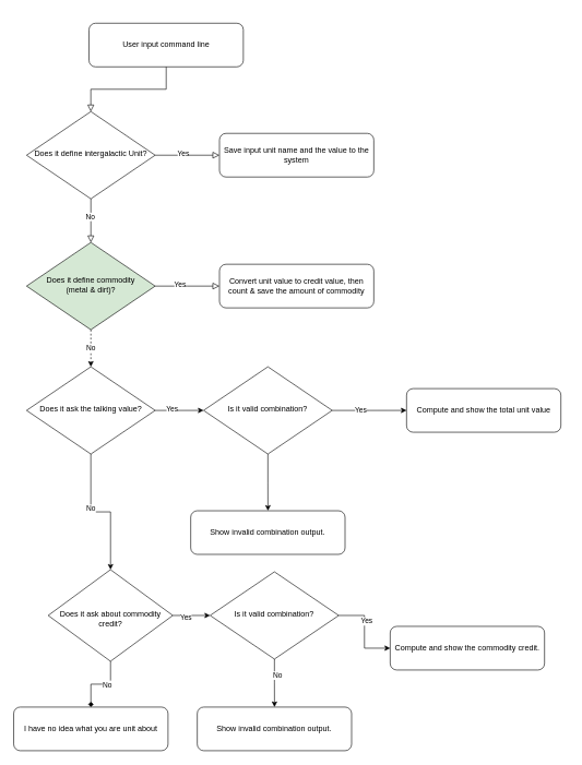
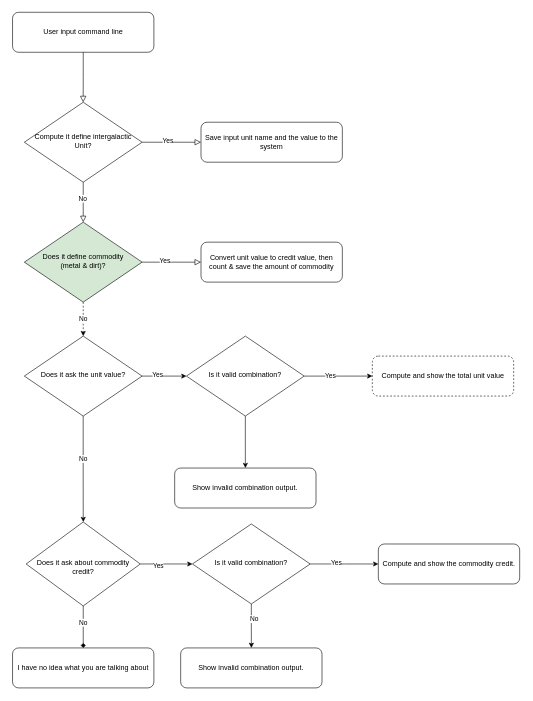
  <mxCell id="0" />
  <mxCell id="1" parent="0" />
- <mxCell id="2" value="I have no idea what you are unit about" style="rounded=1;whiteSpace=wrap;html=1;fontSize=12;glass=0;strokeWidth=1;shadow=0;" parent="1" vertex="1"><mxGeometry x="20" y="1080.003" width="235.714" height="66.667" as="geometry" /></mxCell>
+ <mxCell id="2" value="I have no idea what you are talking about" style="rounded=1;whiteSpace=wrap;html=1;fontSize=12;glass=0;strokeWidth=1;shadow=0;" parent="1" vertex="1"><mxGeometry x="20" y="1080.003" width="235.714" height="66.667" as="geometry" /></mxCell>
  <mxCell id="3" style="edgeStyle=orthogonalEdgeStyle;rounded=0;orthogonalLoop=1;jettySize=auto;html=1;endArrow=diamond;" edge="1" parent="1" source="7" target="2"><mxGeometry relative="1" as="geometry" /></mxCell>
  <mxCell id="4" value="No" style="edgeLabel;html=1;align=center;verticalAlign=middle;resizable=0;points=[];" vertex="1" connectable="0" parent="3"><mxGeometry x="-0.201" relative="1" as="geometry"><mxPoint as="offset" /></mxGeometry></mxCell>
  <mxCell id="5" value="" style="edgeStyle=orthogonalEdgeStyle;rounded=0;orthogonalLoop=1;jettySize=auto;html=1;" edge="1" parent="1" source="7" target="37"><mxGeometry relative="1" as="geometry" /></mxCell>
  <mxCell id="6" value="Yes" style="edgeLabel;html=1;align=center;verticalAlign=middle;resizable=0;points=[];" vertex="1" connectable="0" parent="5"><mxGeometry x="-0.334" y="-2" relative="1" as="geometry"><mxPoint as="offset" /></mxGeometry></mxCell>
- <mxCell id="7" value="&lt;br&gt;Does it ask about commodity credit?" style="rhombus;whiteSpace=wrap;html=1;shadow=0;fontFamily=Helvetica;fontSize=12;align=center;strokeWidth=1;spacing=6;spacingTop=-4;" vertex="1" parent="1"><mxGeometry x="72.68" y="870" width="190.36" height="140" as="geometry" /></mxCell>
- <mxCell id="8" value="User input command line" style="rounded=1;whiteSpace=wrap;html=1;fontSize=12;glass=0;strokeWidth=1;shadow=0;" parent="1" vertex="1"><mxGeometry x="135" y="35" width="235.714" height="66.667" as="geometry" /></mxCell>
- <mxCell id="9" value="Does it define intergalactic Unit?" style="rhombus;whiteSpace=wrap;html=1;shadow=0;fontFamily=Helvetica;fontSize=12;align=center;strokeWidth=1;spacing=6;spacingTop=-4;" parent="1" vertex="1"><mxGeometry x="39.643" y="170" width="196.429" height="133.333" as="geometry" /></mxCell>
+ <mxCell id="7" value="&lt;br&gt;Does it ask about commodity credit?" style="rhombus;whiteSpace=wrap;html=1;shadow=0;fontFamily=Helvetica;fontSize=12;align=center;strokeWidth=1;spacing=6;spacingTop=-4;" vertex="1" parent="1"><mxGeometry x="42.68" y="870" width="190.36" height="140" as="geometry" /></mxCell>
+ <mxCell id="8" value="User input command line" style="rounded=1;whiteSpace=wrap;html=1;fontSize=12;glass=0;strokeWidth=1;shadow=0;" parent="1" vertex="1"><mxGeometry x="20" y="20" width="235.714" height="66.667" as="geometry" /></mxCell>
+ <mxCell id="9" value="Compute it define intergalactic Unit?" style="rhombus;whiteSpace=wrap;html=1;shadow=0;fontFamily=Helvetica;fontSize=12;align=center;strokeWidth=1;spacing=6;spacingTop=-4;" parent="1" vertex="1"><mxGeometry x="39.643" y="170" width="196.429" height="133.333" as="geometry" /></mxCell>
  <mxCell id="10" value="" style="rounded=0;html=1;jettySize=auto;orthogonalLoop=1;fontSize=11;endArrow=block;endFill=0;endSize=8;strokeWidth=1;shadow=0;labelBackgroundColor=none;edgeStyle=orthogonalEdgeStyle;" parent="1" source="8" target="9" edge="1"><mxGeometry x="80" y="90" as="geometry" /></mxCell>
  <mxCell id="11" value="Save input unit name and the value to the system" style="rounded=1;whiteSpace=wrap;html=1;fontSize=12;glass=0;strokeWidth=1;shadow=0;" parent="1" vertex="1"><mxGeometry x="334.286" y="203.333" width="235.714" height="66.667" as="geometry" /></mxCell>
  <mxCell id="12" value="" style="edgeStyle=orthogonalEdgeStyle;rounded=0;html=1;jettySize=auto;orthogonalLoop=1;fontSize=11;endArrow=block;endFill=0;endSize=8;strokeWidth=1;shadow=0;labelBackgroundColor=none;" parent="1" source="9" target="11" edge="1"><mxGeometry x="80" y="90" as="geometry"><mxPoint as="offset" /></mxGeometry></mxCell>
  <mxCell id="13" value="Yes" style="edgeLabel;html=1;align=center;verticalAlign=middle;resizable=0;points=[];" vertex="1" connectable="0" parent="12"><mxGeometry relative="1" as="geometry"><mxPoint x="-7" y="-2" as="offset" /></mxGeometry></mxCell>
  <mxCell id="14" style="edgeStyle=orthogonalEdgeStyle;rounded=0;orthogonalLoop=1;jettySize=auto;html=1;dashed=1;" edge="1" parent="1" source="16" target="26"><mxGeometry relative="1" as="geometry" /></mxCell>
  <mxCell id="15" value="No" style="edgeLabel;html=1;align=center;verticalAlign=middle;resizable=0;points=[];" vertex="1" connectable="0" parent="14"><mxGeometry x="-0.024" relative="1" as="geometry"><mxPoint as="offset" /></mxGeometry></mxCell>
  <mxCell id="16" value="Does it define commodity&lt;br&gt;(metal &amp;amp; dirt)?" style="rhombus;whiteSpace=wrap;html=1;shadow=0;fontFamily=Helvetica;fontSize=12;align=center;strokeWidth=1;spacing=6;spacingTop=-4;fillColor=#d5e8d4;" parent="1" vertex="1"><mxGeometry x="39.643" y="370" width="196.429" height="133.333" as="geometry" /></mxCell>
  <mxCell id="17" value="" style="rounded=0;html=1;jettySize=auto;orthogonalLoop=1;fontSize=11;endArrow=block;endFill=0;endSize=8;strokeWidth=1;shadow=0;labelBackgroundColor=none;edgeStyle=orthogonalEdgeStyle;" parent="1" source="9" target="16" edge="1"><mxGeometry x="80" y="90" as="geometry"><mxPoint as="offset" /></mxGeometry></mxCell>
  <mxCell id="18" value="No" style="edgeLabel;html=1;align=center;verticalAlign=middle;resizable=0;points=[];" vertex="1" connectable="0" parent="17"><mxGeometry relative="1" as="geometry"><mxPoint x="-1" y="-6" as="offset" /></mxGeometry></mxCell>
  <mxCell id="19" value="Convert unit value to credit value, then count &amp;amp; save the amount of commodity" style="rounded=1;whiteSpace=wrap;html=1;fontSize=12;glass=0;strokeWidth=1;shadow=0;" parent="1" vertex="1"><mxGeometry x="334.286" y="403.333" width="235.714" height="66.667" as="geometry" /></mxCell>
  <mxCell id="20" value="" style="edgeStyle=orthogonalEdgeStyle;rounded=0;html=1;jettySize=auto;orthogonalLoop=1;fontSize=11;endArrow=block;endFill=0;endSize=8;strokeWidth=1;shadow=0;labelBackgroundColor=none;" parent="1" source="16" target="19" edge="1"><mxGeometry x="80" y="90" as="geometry"><mxPoint as="offset" /></mxGeometry></mxCell>
  <mxCell id="21" value="Yes" style="edgeLabel;html=1;align=center;verticalAlign=middle;resizable=0;points=[];" vertex="1" connectable="0" parent="20"><mxGeometry relative="1" as="geometry"><mxPoint x="-12" y="-3" as="offset" /></mxGeometry></mxCell>
  <mxCell id="22" style="edgeStyle=orthogonalEdgeStyle;rounded=0;orthogonalLoop=1;jettySize=auto;html=1;" edge="1" parent="1" source="26" target="7"><mxGeometry relative="1" as="geometry" /></mxCell>
  <mxCell id="23" value="No" style="edgeLabel;html=1;align=center;verticalAlign=middle;resizable=0;points=[];" vertex="1" connectable="0" parent="22"><mxGeometry x="-0.2" relative="1" as="geometry"><mxPoint as="offset" /></mxGeometry></mxCell>
  <mxCell id="24" style="edgeStyle=orthogonalEdgeStyle;rounded=0;orthogonalLoop=1;jettySize=auto;html=1;entryX=0;entryY=0.5;entryDx=0;entryDy=0;" edge="1" parent="1" source="26" target="32"><mxGeometry relative="1" as="geometry" /></mxCell>
  <mxCell id="25" value="Yes" style="edgeLabel;html=1;align=center;verticalAlign=middle;resizable=0;points=[];" vertex="1" connectable="0" parent="24"><mxGeometry x="-0.325" y="3" relative="1" as="geometry"><mxPoint as="offset" /></mxGeometry></mxCell>
- <mxCell id="26" value="Does it ask the talking value?" style="rhombus;whiteSpace=wrap;html=1;shadow=0;fontFamily=Helvetica;fontSize=12;align=center;strokeWidth=1;spacing=6;spacingTop=-4;" vertex="1" parent="1"><mxGeometry x="39.643" y="560" width="196.429" height="133.333" as="geometry" /></mxCell>
- <mxCell id="27" value="Compute and show the total unit value" style="rounded=1;whiteSpace=wrap;html=1;fontSize=12;glass=0;strokeWidth=1;shadow=0;" vertex="1" parent="1"><mxGeometry x="619.996" y="593.333" width="235.714" height="66.667" as="geometry" /></mxCell>
- <mxCell id="28" value="Compute and show the commodity credit." style="rounded=1;whiteSpace=wrap;html=1;fontSize=12;glass=0;strokeWidth=1;shadow=0;" vertex="1" parent="1"><mxGeometry x="594.996" y="956.663" width="235.714" height="66.667" as="geometry" /></mxCell>
+ <mxCell id="26" value="Does it ask the unit value?" style="rhombus;whiteSpace=wrap;html=1;shadow=0;fontFamily=Helvetica;fontSize=12;align=center;strokeWidth=1;spacing=6;spacingTop=-4;" vertex="1" parent="1"><mxGeometry x="39.643" y="560" width="196.429" height="133.333" as="geometry" /></mxCell>
+ <mxCell id="27" value="Compute and show the total unit value" style="rounded=1;whiteSpace=wrap;html=1;fontSize=12;glass=0;strokeWidth=1;shadow=0;dashed=1;" vertex="1" parent="1"><mxGeometry x="619.996" y="593.333" width="235.714" height="66.667" as="geometry" /></mxCell>
+ <mxCell id="28" value="Compute and show the commodity credit." style="rounded=1;whiteSpace=wrap;html=1;fontSize=12;glass=0;strokeWidth=1;shadow=0;" vertex="1" parent="1"><mxGeometry x="629.996" y="906.663" width="235.714" height="66.667" as="geometry" /></mxCell>
  <mxCell id="29" style="edgeStyle=orthogonalEdgeStyle;rounded=0;orthogonalLoop=1;jettySize=auto;html=1;entryX=0;entryY=0.5;entryDx=0;entryDy=0;" edge="1" parent="1" source="32" target="27"><mxGeometry relative="1" as="geometry" /></mxCell>
  <mxCell id="30" value="Yes" style="edgeLabel;html=1;align=center;verticalAlign=middle;resizable=0;points=[];" vertex="1" connectable="0" parent="29"><mxGeometry x="-0.25" y="1" relative="1" as="geometry"><mxPoint as="offset" /></mxGeometry></mxCell>
  <mxCell id="31" value="" style="edgeStyle=orthogonalEdgeStyle;rounded=0;orthogonalLoop=1;jettySize=auto;html=1;" edge="1" parent="1" source="32" target="38"><mxGeometry relative="1" as="geometry" /></mxCell>
  <mxCell id="32" value="Is it valid combination?" style="rhombus;whiteSpace=wrap;html=1;shadow=0;fontFamily=Helvetica;fontSize=12;align=center;strokeWidth=1;spacing=6;spacingTop=-4;" vertex="1" parent="1"><mxGeometry x="310.003" y="560" width="196.429" height="133.333" as="geometry" /></mxCell>
  <mxCell id="33" style="edgeStyle=orthogonalEdgeStyle;rounded=0;orthogonalLoop=1;jettySize=auto;html=1;entryX=0;entryY=0.5;entryDx=0;entryDy=0;" edge="1" parent="1" source="37" target="28"><mxGeometry relative="1" as="geometry" /></mxCell>
  <mxCell id="34" value="Yes" style="edgeLabel;html=1;align=center;verticalAlign=middle;resizable=0;points=[];" vertex="1" connectable="0" parent="33"><mxGeometry x="-0.25" y="3" relative="1" as="geometry"><mxPoint as="offset" /></mxGeometry></mxCell>
  <mxCell id="35" value="" style="edgeStyle=orthogonalEdgeStyle;rounded=0;orthogonalLoop=1;jettySize=auto;html=1;" edge="1" parent="1" source="37" target="39"><mxGeometry relative="1" as="geometry" /></mxCell>
  <mxCell id="36" value="No" style="edgeLabel;html=1;align=center;verticalAlign=middle;resizable=0;points=[];" vertex="1" connectable="0" parent="35"><mxGeometry x="-0.31" y="4" relative="1" as="geometry"><mxPoint as="offset" /></mxGeometry></mxCell>
  <mxCell id="37" value="Is it valid combination?" style="rhombus;whiteSpace=wrap;html=1;shadow=0;fontFamily=Helvetica;fontSize=12;align=center;strokeWidth=1;spacing=6;spacingTop=-4;" vertex="1" parent="1"><mxGeometry x="320.003" y="873.33" width="196.429" height="133.333" as="geometry" /></mxCell>
  <mxCell id="38" value="Show invalid combination output." style="rounded=1;whiteSpace=wrap;html=1;fontSize=12;glass=0;strokeWidth=1;shadow=0;" vertex="1" parent="1"><mxGeometry x="290.356" y="780.003" width="235.714" height="66.667" as="geometry" /></mxCell>
  <mxCell id="39" value="Show invalid combination output." style="rounded=1;whiteSpace=wrap;html=1;fontSize=12;glass=0;strokeWidth=1;shadow=0;" vertex="1" parent="1"><mxGeometry x="300.356" y="1080.003" width="235.714" height="66.667" as="geometry" /></mxCell>
